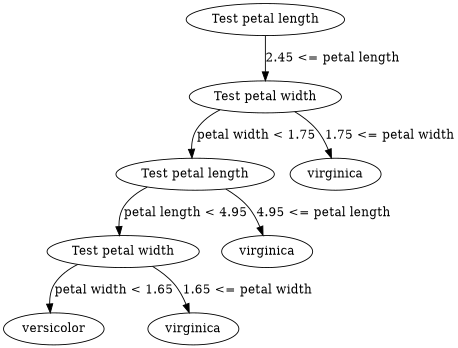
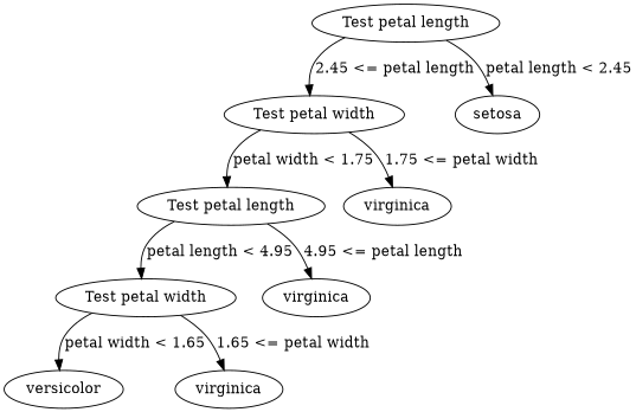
  digraph {
    n1 [label="Test petal length"]
    n2 [label="Test petal width"]
+   n3 [label=setosa]
    n4 [label="Test petal length"]
    n5 [label=virginica]
    n6 [label="Test petal width"]
    n7 [label=virginica]
    n8 [label=versicolor]
    n9 [label=virginica]
    n1 -> n2 [label="2.45 <= petal length"]
+   n1 -> n3 [label="petal length < 2.45"]
    n2 -> n4 [label="petal width < 1.75"]
    n2 -> n5 [label="1.75 <= petal width"]
    n4 -> n6 [label="petal length < 4.95"]
    n4 -> n7 [label="4.95 <= petal length"]
    n6 -> n8 [label="petal width < 1.65"]
    n6 -> n9 [label="1.65 <= petal width"]
  }
